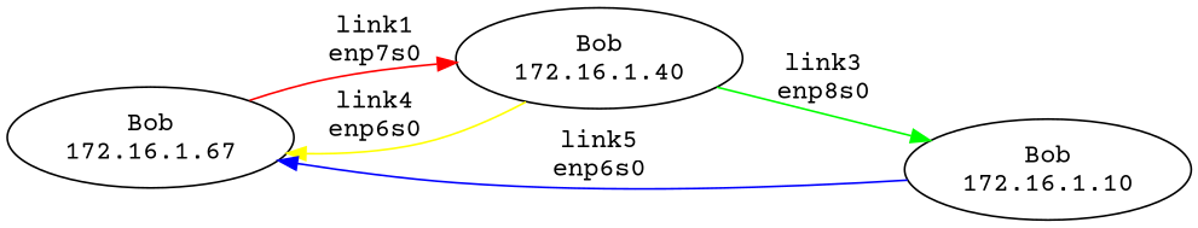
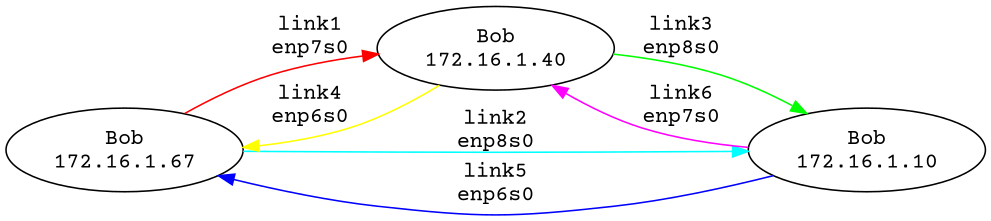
  digraph {
    fontname="Courier Prime"
    rankdir=LR
    node [fontname="Courier Prime"]
    edge [fontname="Courier Prime" headport=p1 tailport=p2]
    n1 [label="Bob\n172.16.1.67"]
    n2 [label="Bob\n172.16.1.40"]
    n3 [label="Bob\n172.16.1.10"]
    n1 -> n2 [color=red label="link1\nenp7s0"]
+   n1 -> n3 [color=cyan label="link2\nenp8s0" tailport=p3]
    n2 -> n1 [color=yellow headport=p2 label="link4\nenp6s0" tailport=p1]
    n2 -> n3 [color=green headport=p2 label="link3\nenp8s0" tailport=p3]
    n3 -> n1 [color=blue headport=p3 label="link5\nenp6s0" tailport=p1]
+   n3 -> n2 [color=magenta headport=p3 label="link6\nenp7s0"]
  }
